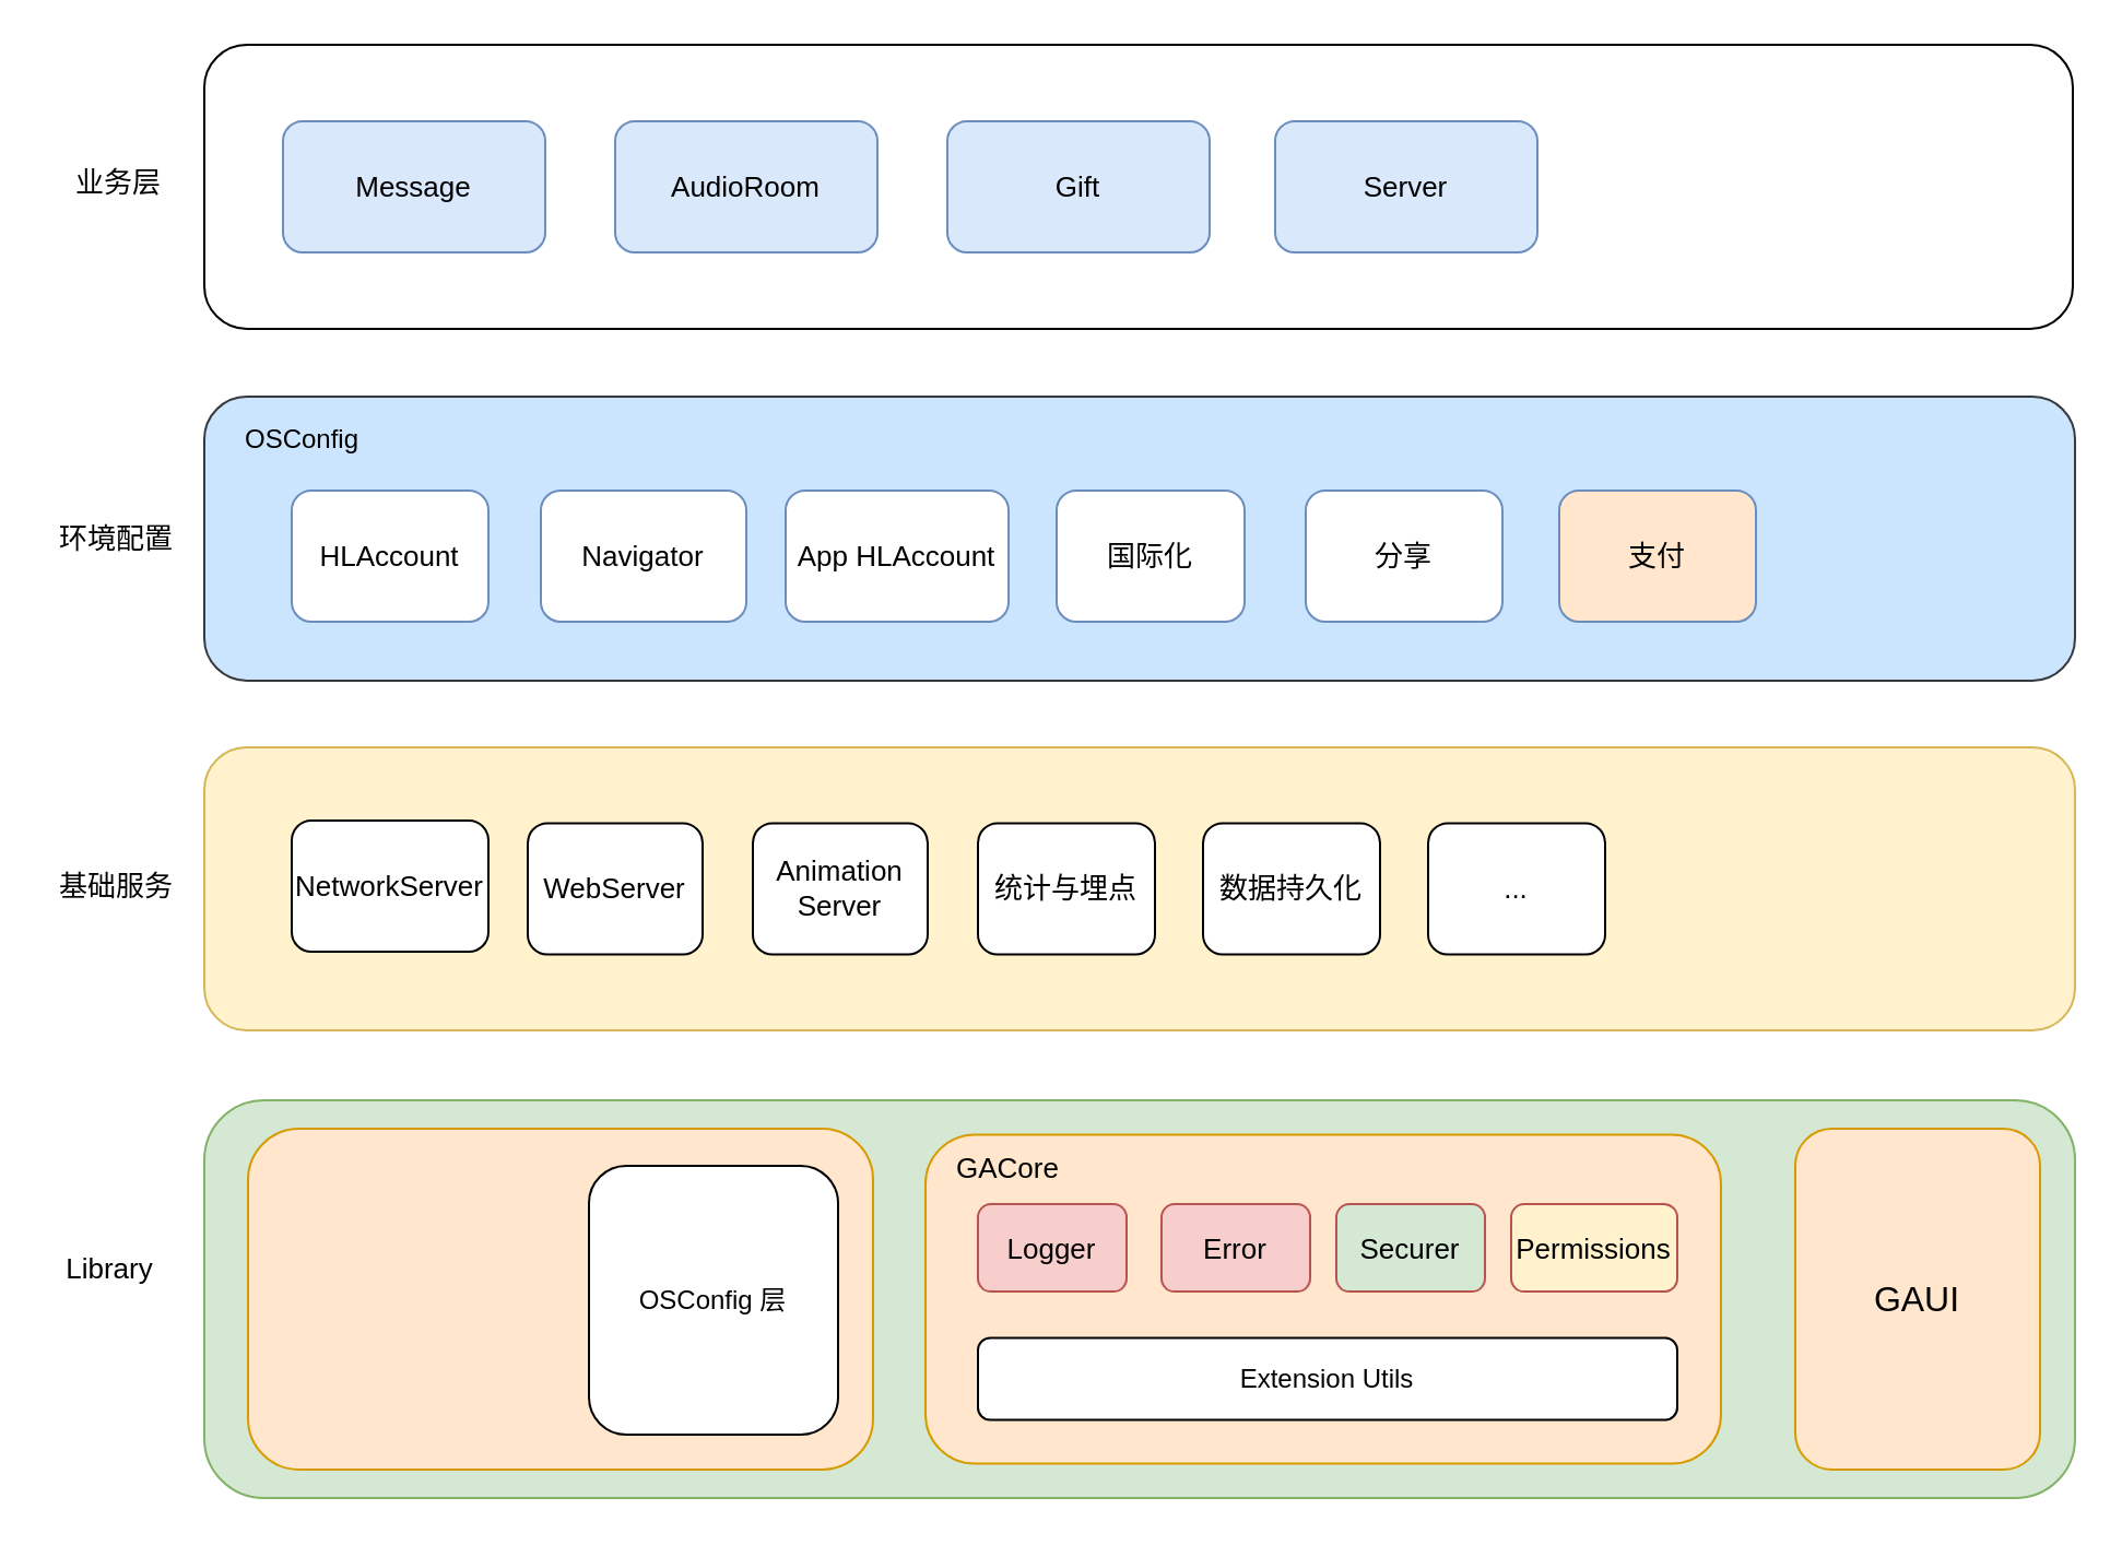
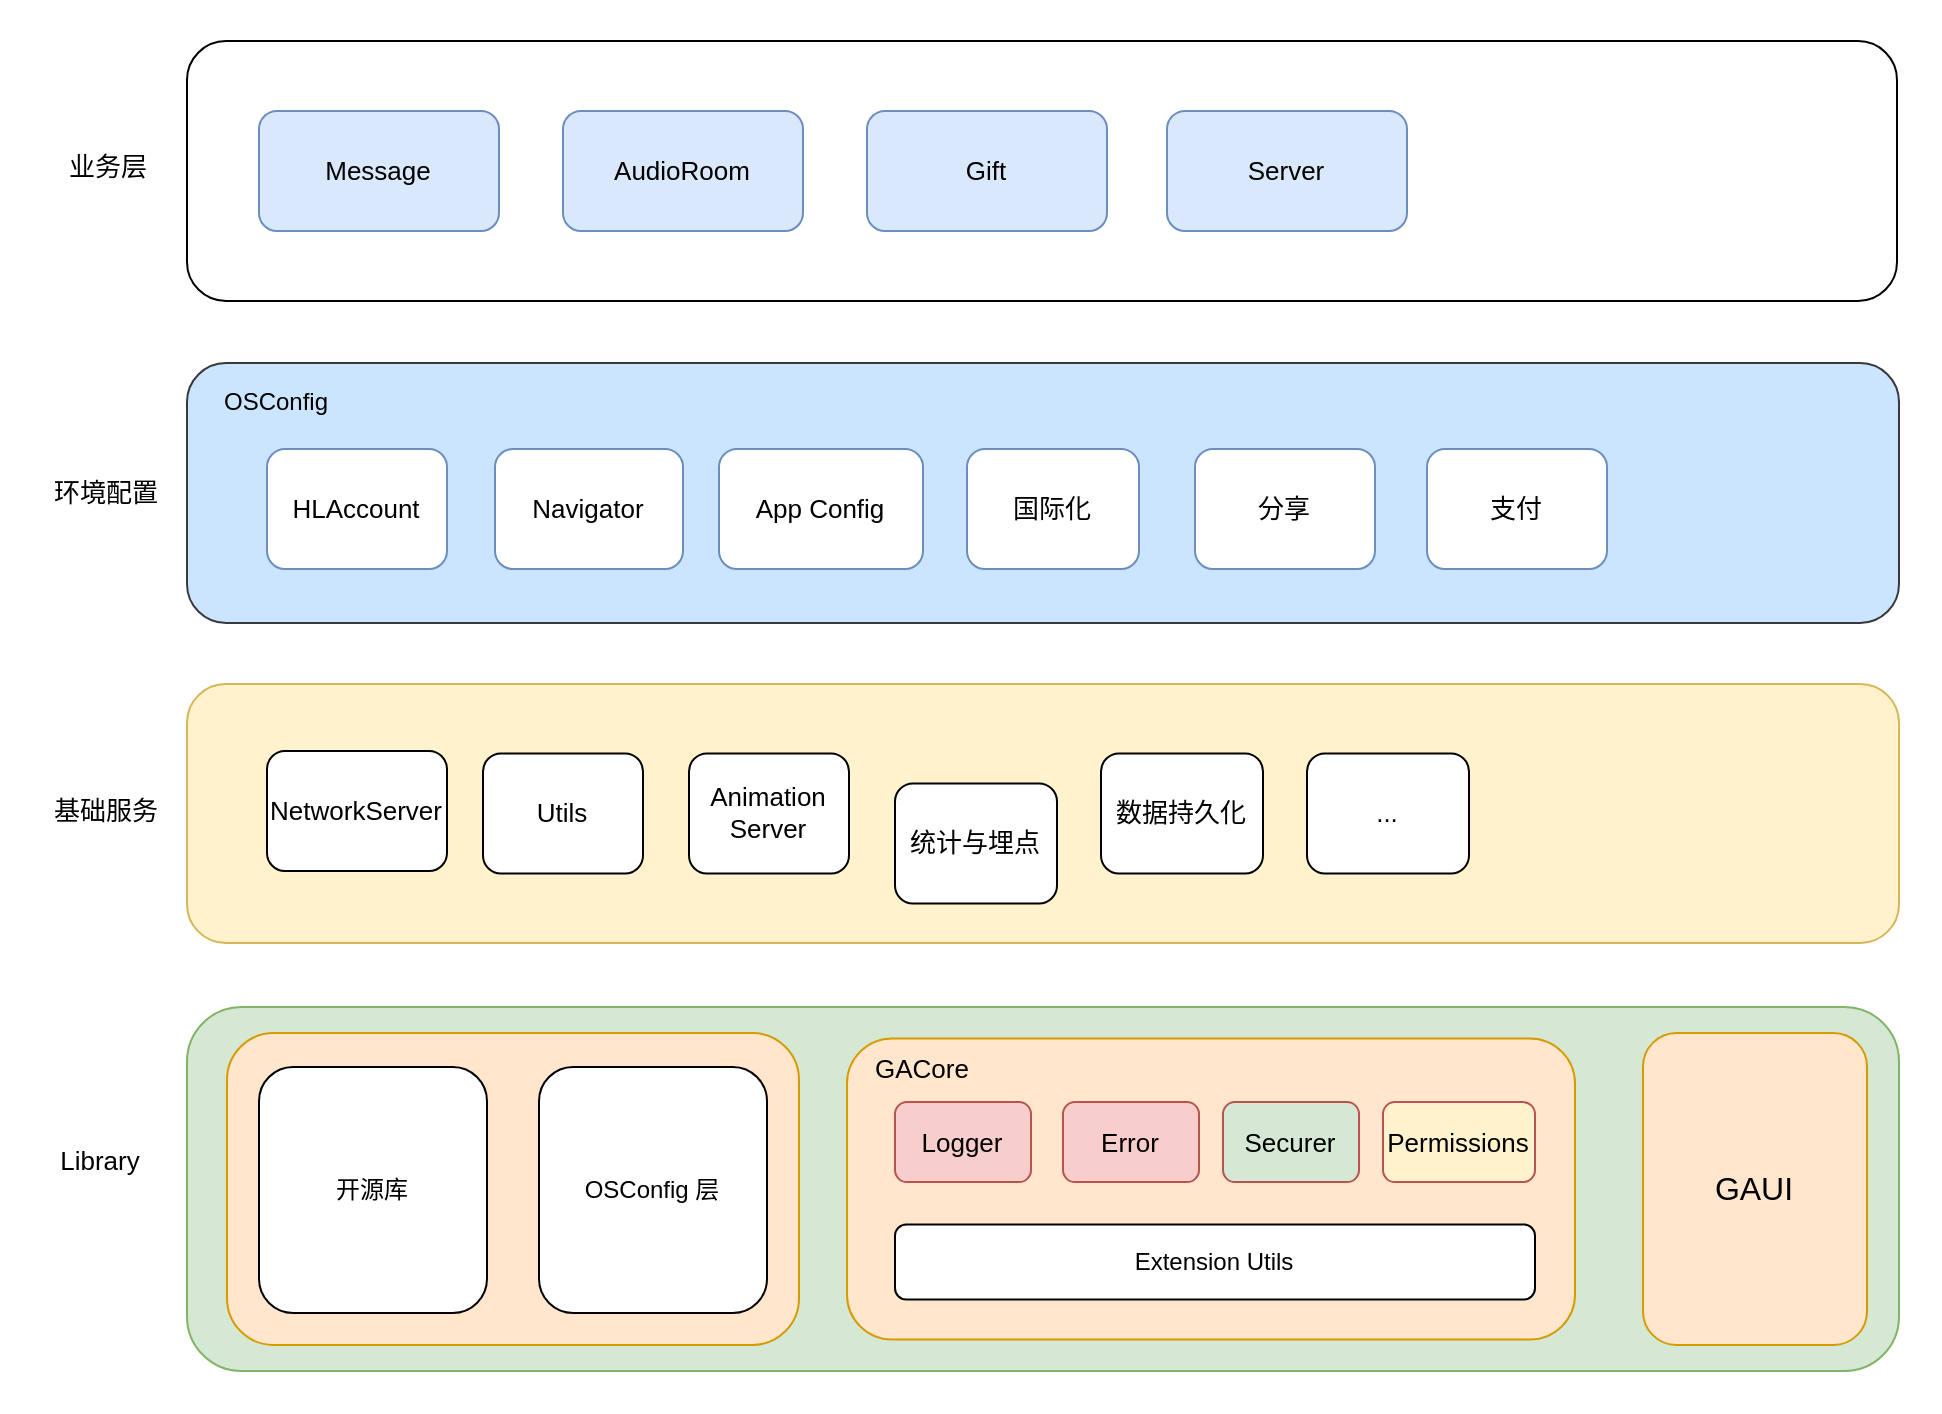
  <mxCell id="0" />
  <mxCell id="1" parent="0" />
  <mxCell id="2" value="l" style="rounded=1;whiteSpace=wrap;html=1;fillColor=#d5e8d4;strokeColor=#82b366;" parent="1" vertex="1"><mxGeometry x="93" y="503" width="856" height="182" as="geometry" /></mxCell>
  <mxCell id="3" value="" style="rounded=1;whiteSpace=wrap;html=1;fillColor=#fff2cc;strokeColor=#d6b656;" parent="1" vertex="1"><mxGeometry x="93" y="341.5" width="856" height="129.5" as="geometry" /></mxCell>
  <mxCell id="4" value="NetworkServer" style="rounded=1;whiteSpace=wrap;html=1;fontSize=13;strokeColor=default;" parent="1" vertex="1"><mxGeometry x="133" y="375" width="90" height="60" as="geometry" /></mxCell>
- <mxCell id="5" value="WebServer" style="rounded=1;whiteSpace=wrap;html=1;fontSize=13;strokeColor=default;" parent="1" vertex="1"><mxGeometry x="241" y="376.25" width="80" height="60" as="geometry" /></mxCell>
+ <mxCell id="5" value="Utils" style="rounded=1;whiteSpace=wrap;html=1;fontSize=13;strokeColor=default;" parent="1" vertex="1"><mxGeometry x="241" y="376.25" width="80" height="60" as="geometry" /></mxCell>
  <mxCell id="6" value="Animation&lt;br&gt;Server" style="rounded=1;whiteSpace=wrap;html=1;fontSize=13;strokeColor=default;" parent="1" vertex="1"><mxGeometry x="344" y="376.25" width="80" height="60" as="geometry" /></mxCell>
- <mxCell id="7" value="统计与埋点" style="rounded=1;whiteSpace=wrap;html=1;fontSize=13;strokeColor=default;" parent="1" vertex="1"><mxGeometry x="447" y="376.25" width="81" height="60" as="geometry" /></mxCell>
+ <mxCell id="7" value="统计与埋点" style="rounded=1;whiteSpace=wrap;html=1;fontSize=13;strokeColor=default;" parent="1" vertex="1"><mxGeometry x="447" y="391.25" width="81" height="60" as="geometry" /></mxCell>
  <mxCell id="8" value="基础服务" style="text;html=1;strokeColor=none;fillColor=none;align=center;verticalAlign=middle;whiteSpace=wrap;rounded=0;fontSize=13;" parent="1" vertex="1"><mxGeometry x="23" y="390" width="60" height="30" as="geometry" /></mxCell>
  <mxCell id="9" value="" style="rounded=1;whiteSpace=wrap;html=1;fillColor=#cce5ff;strokeColor=#36393d;" parent="1" vertex="1"><mxGeometry x="93" y="181" width="856" height="130" as="geometry" /></mxCell>
  <mxCell id="10" value="环境配置" style="text;html=1;strokeColor=none;fillColor=none;align=center;verticalAlign=middle;whiteSpace=wrap;rounded=0;fontSize=13;" parent="1" vertex="1"><mxGeometry x="23" y="231" width="60" height="30" as="geometry" /></mxCell>
  <mxCell id="11" value="HLAccount" style="rounded=1;whiteSpace=wrap;html=1;fontSize=13;strokeColor=#6c8ebf;fillColor=#FFFFFF;" parent="1" vertex="1"><mxGeometry x="133" y="224" width="90" height="60" as="geometry" /></mxCell>
  <mxCell id="12" value="国际化" style="rounded=1;whiteSpace=wrap;html=1;fontSize=13;strokeColor=#6c8ebf;fillColor=#FFFFFF;" parent="1" vertex="1"><mxGeometry x="483" y="224" width="86" height="60" as="geometry" /></mxCell>
  <mxCell id="13" value="Navigator" style="rounded=1;whiteSpace=wrap;html=1;fontSize=13;strokeColor=#6c8ebf;fillColor=#FFFFFF;" parent="1" vertex="1"><mxGeometry x="247" y="224" width="94" height="60" as="geometry" /></mxCell>
- <mxCell id="14" value="App HLAccount" style="rounded=1;whiteSpace=wrap;html=1;fontSize=13;strokeColor=#6c8ebf;fillColor=#FFFFFF;" parent="1" vertex="1"><mxGeometry x="359" y="224" width="102" height="60" as="geometry" /></mxCell>
+ <mxCell id="14" value="App Config" style="rounded=1;whiteSpace=wrap;html=1;fontSize=13;strokeColor=#6c8ebf;fillColor=#FFFFFF;" parent="1" vertex="1"><mxGeometry x="359" y="224" width="102" height="60" as="geometry" /></mxCell>
  <mxCell id="15" value="" style="rounded=1;whiteSpace=wrap;html=1;" parent="1" vertex="1"><mxGeometry x="93" y="20" width="855" height="130" as="geometry" /></mxCell>
  <mxCell id="16" value="业务层" style="text;html=1;strokeColor=none;fillColor=none;align=center;verticalAlign=middle;whiteSpace=wrap;rounded=0;fontSize=13;" parent="1" vertex="1"><mxGeometry x="24" y="68" width="60" height="30" as="geometry" /></mxCell>
  <mxCell id="17" value="Message" style="rounded=1;whiteSpace=wrap;html=1;fontSize=13;strokeColor=#6c8ebf;fillColor=#dae8fc;" parent="1" vertex="1"><mxGeometry x="129" y="55" width="120" height="60" as="geometry" /></mxCell>
  <mxCell id="18" value="AudioRoom" style="rounded=1;whiteSpace=wrap;html=1;fontSize=13;strokeColor=#6c8ebf;fillColor=#dae8fc;" parent="1" vertex="1"><mxGeometry x="281" y="55" width="120" height="60" as="geometry" /></mxCell>
  <mxCell id="19" value="Gift" style="rounded=1;whiteSpace=wrap;html=1;fontSize=13;strokeColor=#6c8ebf;fillColor=#dae8fc;" parent="1" vertex="1"><mxGeometry x="433" y="55" width="120" height="60" as="geometry" /></mxCell>
  <mxCell id="20" value="Library" style="text;html=1;strokeColor=none;fillColor=none;align=center;verticalAlign=middle;whiteSpace=wrap;rounded=0;fontSize=13;" parent="1" vertex="1"><mxGeometry x="20" y="565" width="60" height="30" as="geometry" /></mxCell>
  <mxCell id="21" value="数据持久化" style="rounded=1;whiteSpace=wrap;html=1;fontSize=13;strokeColor=default;" parent="1" vertex="1"><mxGeometry x="550" y="376.25" width="81" height="60" as="geometry" /></mxCell>
  <mxCell id="22" value="Server" style="rounded=1;whiteSpace=wrap;html=1;fontSize=13;strokeColor=#6c8ebf;fillColor=#dae8fc;" parent="1" vertex="1"><mxGeometry x="583" y="55" width="120" height="60" as="geometry" /></mxCell>
  <mxCell id="23" value="OSConfig" style="text;html=1;strokeColor=none;fillColor=none;align=center;verticalAlign=middle;whiteSpace=wrap;rounded=0;" parent="1" vertex="1"><mxGeometry x="93" y="191" width="90" height="20" as="geometry" /></mxCell>
  <mxCell id="24" value="" style="group" parent="1" vertex="1" connectable="0"><mxGeometry x="113" y="516" width="286.0" height="156" as="geometry" /></mxCell>
  <mxCell id="25" value="" style="group" parent="24" vertex="1" connectable="0"><mxGeometry width="286.0" height="156" as="geometry" /></mxCell>
  <mxCell id="26" value="" style="rounded=1;whiteSpace=wrap;html=1;fontSize=16;strokeColor=#d79b00;fillColor=#ffe6cc;" parent="25" vertex="1"><mxGeometry width="286.0" height="156" as="geometry" /></mxCell>
+ <mxCell id="27" value="开源库" style="rounded=1;whiteSpace=wrap;html=1;" parent="25" vertex="1"><mxGeometry x="16" y="17.02" width="114" height="122.99" as="geometry" /></mxCell>
  <mxCell id="28" value="OSConfig 层" style="rounded=1;whiteSpace=wrap;html=1;" parent="25" vertex="1"><mxGeometry x="156" y="17.02" width="114" height="122.99" as="geometry" /></mxCell>
  <mxCell id="29" value="..." style="rounded=1;whiteSpace=wrap;html=1;fontSize=13;strokeColor=default;" parent="1" vertex="1"><mxGeometry x="653" y="376.25" width="81" height="60" as="geometry" /></mxCell>
  <mxCell id="30" value="" style="group" parent="1" vertex="1" connectable="0"><mxGeometry x="821" y="516" width="112" height="156" as="geometry" /></mxCell>
  <mxCell id="31" value="GAUI" style="rounded=1;whiteSpace=wrap;html=1;fontSize=16;strokeColor=#d79b00;fillColor=#ffe6cc;" parent="30" vertex="1"><mxGeometry width="112.0" height="156" as="geometry" /></mxCell>
  <mxCell id="32" value="" style="group" parent="1" vertex="1" connectable="0"><mxGeometry x="423" y="518.69" width="364" height="150.62" as="geometry" /></mxCell>
  <mxCell id="33" value="" style="rounded=1;whiteSpace=wrap;html=1;fontSize=16;strokeColor=#d79b00;fillColor=#ffe6cc;" parent="32" vertex="1"><mxGeometry width="364" height="150.62" as="geometry" /></mxCell>
  <mxCell id="34" value="GACore" style="text;html=1;strokeColor=none;fillColor=none;align=center;verticalAlign=middle;whiteSpace=wrap;rounded=0;fontSize=13;" parent="32" vertex="1"><mxGeometry x="7.5" width="60" height="30" as="geometry" /></mxCell>
  <mxCell id="35" value="Extension Utils" style="rounded=1;whiteSpace=wrap;html=1;" parent="32" vertex="1"><mxGeometry x="24" y="93.0" width="320" height="37.62" as="geometry" /></mxCell>
  <mxCell id="36" value="Error" style="rounded=1;whiteSpace=wrap;html=1;fontSize=13;strokeColor=#b85450;fillColor=#f8cecc;flipH=0;" parent="32" vertex="1"><mxGeometry x="108" y="31.87" width="68" height="40" as="geometry" /></mxCell>
  <mxCell id="37" value="Logger" style="rounded=1;whiteSpace=wrap;html=1;fontSize=13;strokeColor=#b85450;fillColor=#f8cecc;flipH=0;" parent="32" vertex="1"><mxGeometry x="24" y="31.87" width="68" height="40" as="geometry" /></mxCell>
  <mxCell id="38" value="Securer" style="rounded=1;whiteSpace=wrap;html=1;fontSize=13;strokeColor=#b85450;fillColor=#d5e8d4;flipH=0;" parent="32" vertex="1"><mxGeometry x="188" y="31.87" width="68" height="40" as="geometry" /></mxCell>
  <mxCell id="39" value="Permissions" style="rounded=1;whiteSpace=wrap;html=1;fontSize=13;strokeColor=#b85450;fillColor=#fff2cc;flipH=0;" parent="32" vertex="1"><mxGeometry x="268" y="31.87" width="76" height="40" as="geometry" /></mxCell>
  <mxCell id="40" value="分享" style="rounded=1;whiteSpace=wrap;html=1;fontSize=13;strokeColor=#6c8ebf;fillColor=#FFFFFF;" parent="1" vertex="1"><mxGeometry x="597" y="224" width="90" height="60" as="geometry" /></mxCell>
- <mxCell id="41" value="支付" style="rounded=1;whiteSpace=wrap;html=1;fontSize=13;strokeColor=#6c8ebf;fillColor=#ffe6cc;" parent="1" vertex="1"><mxGeometry x="713" y="224" width="90" height="60" as="geometry" /></mxCell>
+ <mxCell id="41" value="支付" style="rounded=1;whiteSpace=wrap;html=1;fontSize=13;strokeColor=#6c8ebf;fillColor=#FFFFFF;" parent="1" vertex="1"><mxGeometry x="713" y="224" width="90" height="60" as="geometry" /></mxCell>
